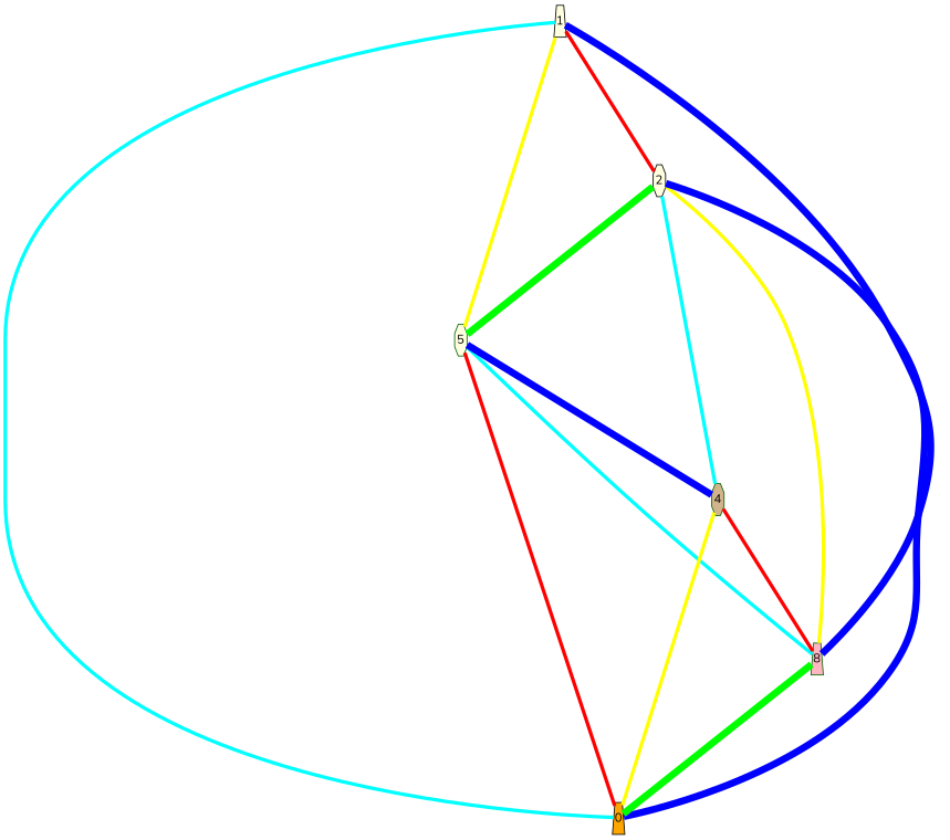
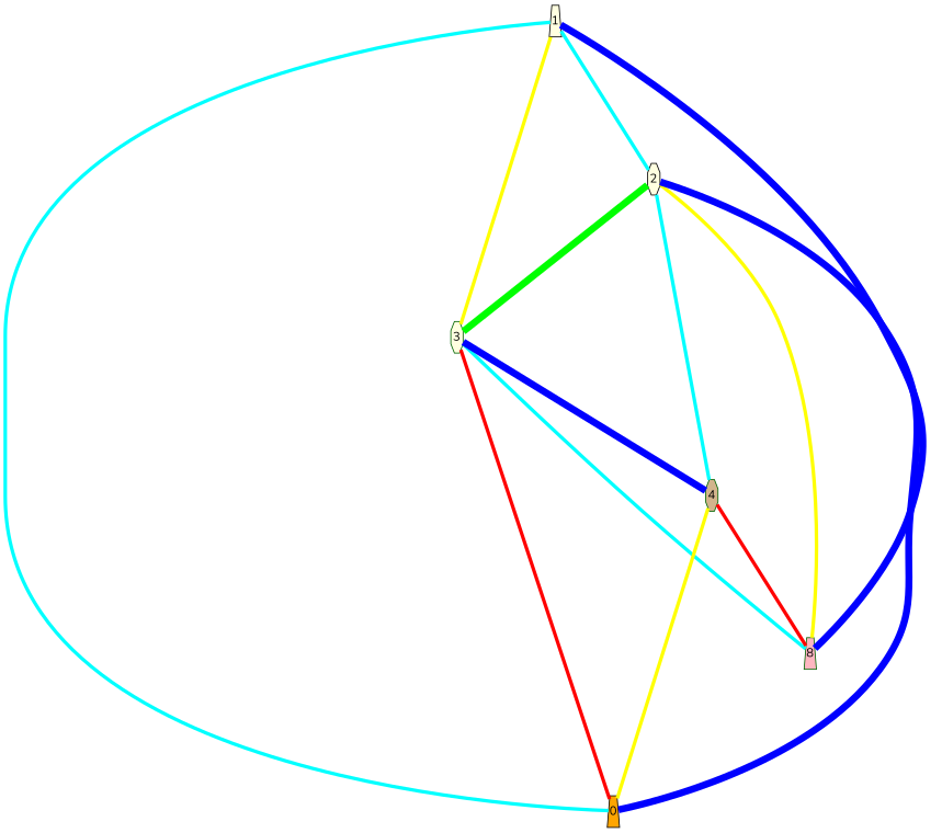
  graph {
    fontname=Nunito
    nodesep=2
    ranksep=2
    node [color=black fillcolor=lightyellow fixedsize=true fontname=Nunito shape=trapezium style=filled]
    edge [color=red fontname=Nunito penwidth=4 style=solid]
    1 [width=0.2]
    2 [shape=octagon width=0.2]
-   3 [color=darkgreen shape=octagon width=0.2 label=5]
+   3 [color=darkgreen shape=octagon width=0.2]
    n4 [color=darkgreen fillcolor=lightpink label=8 width=0.2]
    n5 [fillcolor=orange label=0 width=0.2]
    4 [color=darkgreen fillcolor=tan shape=octagon width=0.2]
-   1 -- 2
+   1 -- 2 [color=cyan]
    1 -- 3 [color=yellow]
    1 -- n4 [color=blue penwidth=8]
    1 -- n5 [color=cyan]
    2 -- 3 [color=green penwidth=8]
    2 -- n4 [color=yellow]
    2 -- n5 [color=blue penwidth=8]
    2 -- 4 [color=cyan]
    3 -- n4 [color=cyan]
    3 -- n5
    3 -- 4 [color=blue penwidth=8]
-   n4 -- n5 [color=green penwidth=8]
    4 -- n4
    4 -- n5 [color=yellow]
  }
